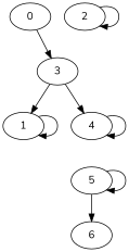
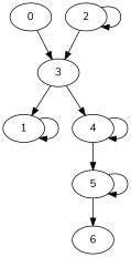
  digraph {
    fontname=Nunito
    node [fontname=Nunito props=a]
    edge [fontname=Nunito]
    1
    0 [props=""]
    3 [props=c]
    2 [props="a,b"]
    4
    5 [props="a,b"]
    6 [props="a,c"]
    1 -> 1
    0 -> 3
    3 -> 1
    3 -> 4
+   2 -> 3
    2 -> 2
    4 -> 4
+   4 -> 5
    5 -> 5
    5 -> 6
  }
